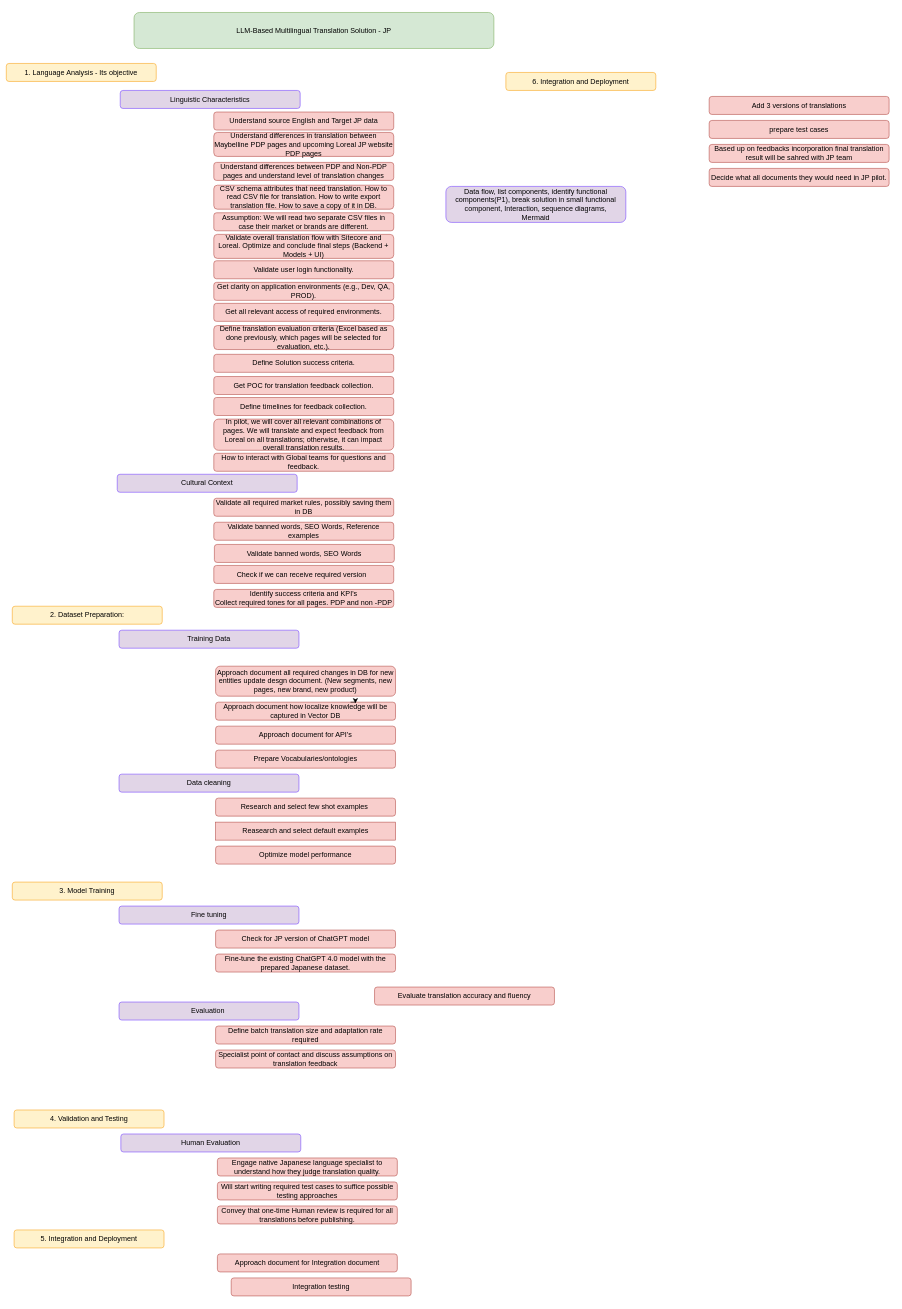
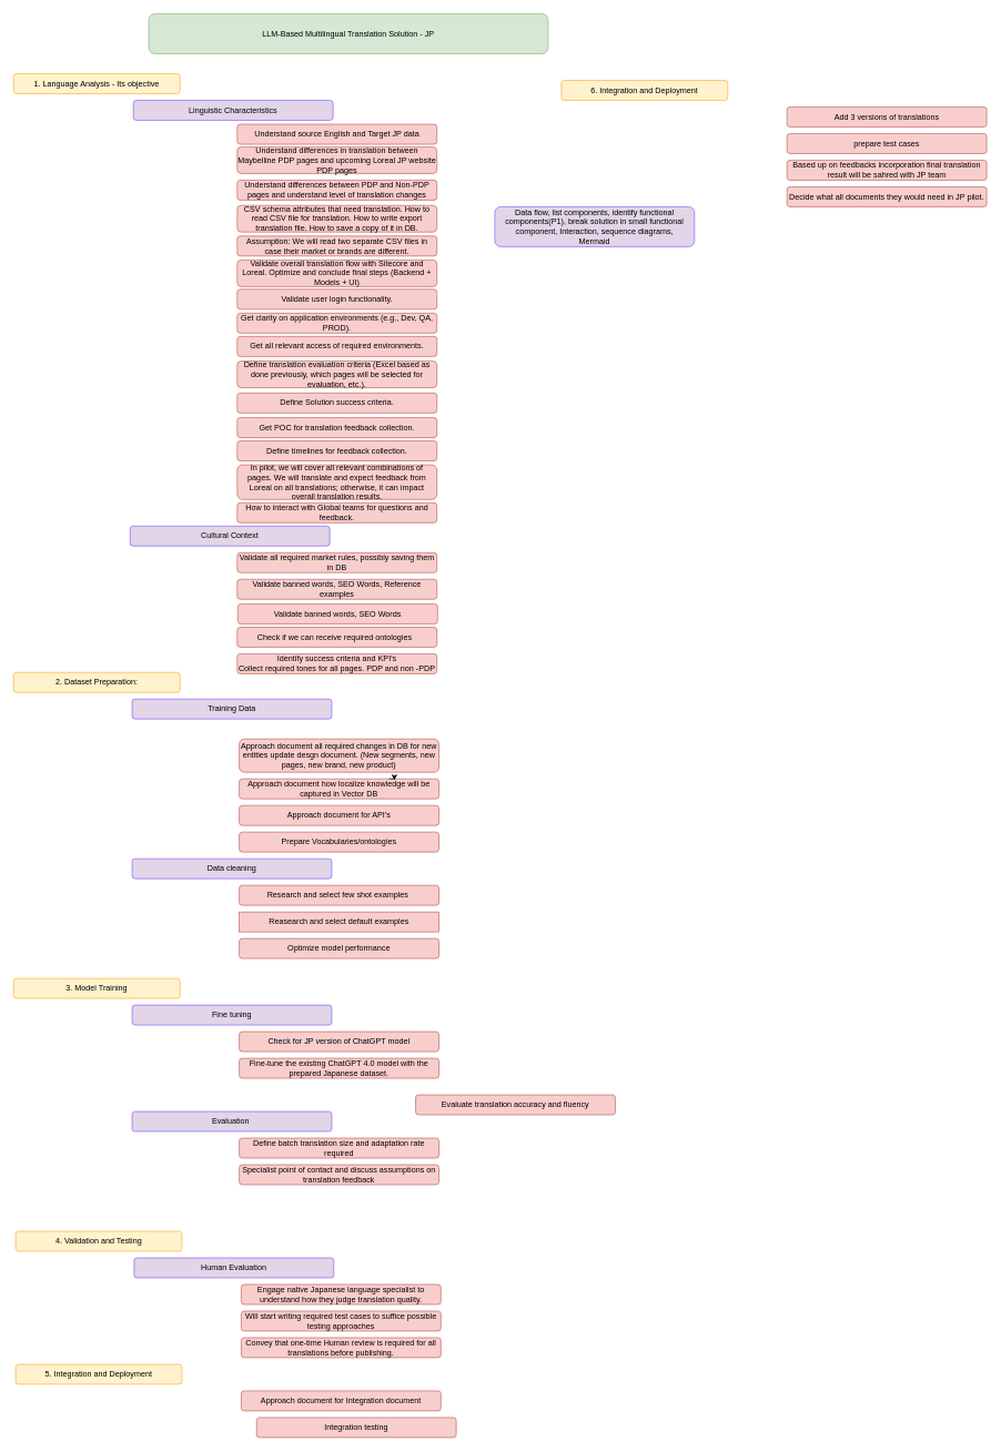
  <mxCell id="0" />
  <mxCell id="1" parent="0" />
  <mxCell id="2" value="LLM-Based Multilingual Translation Solution - JP" style="rounded=1;whiteSpace=wrap;html=1;fillColor=#D5E8D4;strokeColor=#82B366;" vertex="1" parent="1"><mxGeometry x="223" y="20" width="600" height="60" as="geometry" /></mxCell>
- <mxCell id="3" value="1. Language Analysis - Its objective" style="rounded=1;whiteSpace=wrap;html=1;fillColor=#FFF2CC;strokeColor=#F9A825;" vertex="1" parent="1"><mxGeometry x="10" y="105" width="250" height="30" as="geometry" /></mxCell>
+ <mxCell id="3" value="1. Language Analysis - Its objective" style="rounded=1;whiteSpace=wrap;html=1;fillColor=#FFF2CC;strokeColor=#F9A825;" vertex="1" parent="1"><mxGeometry x="20" y="110" width="250" height="30" as="geometry" /></mxCell>
  <mxCell id="4" value="Linguistic Characteristics" style="rounded=1;whiteSpace=wrap;html=1;fillColor=#E1D5E7;strokeColor=#7C4DFF;" vertex="1" parent="1"><mxGeometry x="200" y="150" width="300" height="30" as="geometry" /></mxCell>
  <mxCell id="5" value="Understand source English and Target JP data" style="rounded=1;whiteSpace=wrap;html=1;fillColor=#F8CECC;strokeColor=#B85450;" vertex="1" parent="1"><mxGeometry x="356" y="186" width="300" height="30" as="geometry" /></mxCell>
  <mxCell id="6" value="Understand differences in translation between Maybelline PDP pages and upcoming Loreal JP website PDP pages" style="rounded=1;whiteSpace=wrap;html=1;fillColor=#F8CECC;strokeColor=#B85450;" vertex="1" parent="1"><mxGeometry x="356" y="220" width="300" height="40" as="geometry" /></mxCell>
  <mxCell id="7" value="Understand differences between PDP and Non-PDP pages and understand level of translation changes" style="rounded=1;whiteSpace=wrap;html=1;fillColor=#F8CECC;strokeColor=#B85450;" vertex="1" parent="1"><mxGeometry x="356" y="270" width="300" height="30" as="geometry" /></mxCell>
  <mxCell id="8" value="CSV schema attributes that need translation. How to read CSV file for translation. How to write export translation file. How to save a copy of it in DB." style="rounded=1;whiteSpace=wrap;html=1;fillColor=#F8CECC;strokeColor=#B85450;" vertex="1" parent="1"><mxGeometry x="356" y="308" width="300" height="40" as="geometry" /></mxCell>
  <mxCell id="9" value="Assumption: We will read two separate CSV files in case their market or brands are different." style="rounded=1;whiteSpace=wrap;html=1;fillColor=#F8CECC;strokeColor=#B85450;" vertex="1" parent="1"><mxGeometry x="356" y="354" width="300" height="30" as="geometry" /></mxCell>
  <mxCell id="10" value="Validate overall translation flow with Sitecore and Loreal. Optimize and conclude final steps (Backend + Models + UI)" style="rounded=1;whiteSpace=wrap;html=1;fillColor=#F8CECC;strokeColor=#B85450;" vertex="1" parent="1"><mxGeometry x="356" y="390" width="300" height="40" as="geometry" /></mxCell>
  <mxCell id="11" value="Validate user login functionality." style="rounded=1;whiteSpace=wrap;html=1;fillColor=#F8CECC;strokeColor=#B85450;" vertex="1" parent="1"><mxGeometry x="356" y="434" width="300" height="30" as="geometry" /></mxCell>
  <mxCell id="12" value="Get clarity on application environments (e.g., Dev, QA, PROD)." style="rounded=1;whiteSpace=wrap;html=1;fillColor=#F8CECC;strokeColor=#B85450;" vertex="1" parent="1"><mxGeometry x="356" y="470" width="300" height="30" as="geometry" /></mxCell>
  <mxCell id="13" value="Get all relevant access of required environments." style="rounded=1;whiteSpace=wrap;html=1;fillColor=#F8CECC;strokeColor=#B85450;" vertex="1" parent="1"><mxGeometry x="356" y="505" width="300" height="30" as="geometry" /></mxCell>
  <mxCell id="14" value="Define translation evaluation criteria (Excel based as done previously, which pages will be selected for evaluation, etc.)." style="rounded=1;whiteSpace=wrap;html=1;fillColor=#F8CECC;strokeColor=#B85450;" vertex="1" parent="1"><mxGeometry x="356" y="542" width="300" height="40" as="geometry" /></mxCell>
  <mxCell id="15" value="Define Solution success criteria." style="rounded=1;whiteSpace=wrap;html=1;fillColor=#F8CECC;strokeColor=#B85450;" vertex="1" parent="1"><mxGeometry x="356" y="590" width="300" height="30" as="geometry" /></mxCell>
  <mxCell id="16" value="Get POC for translation feedback collection." style="rounded=1;whiteSpace=wrap;html=1;fillColor=#F8CECC;strokeColor=#B85450;" vertex="1" parent="1"><mxGeometry x="356" y="627" width="300" height="30" as="geometry" /></mxCell>
  <mxCell id="17" value="Define timelines for feedback collection." style="rounded=1;whiteSpace=wrap;html=1;fillColor=#F8CECC;strokeColor=#B85450;" vertex="1" parent="1"><mxGeometry x="356" y="662" width="300" height="30" as="geometry" /></mxCell>
  <mxCell id="18" value="In pilot, we will cover all relevant combinations of pages. We will translate and expect feedback from Loreal on all translations; otherwise, it can impact overall translation results." style="rounded=1;whiteSpace=wrap;html=1;fillColor=#F8CECC;strokeColor=#B85450;" vertex="1" parent="1"><mxGeometry x="356" y="698" width="300" height="52" as="geometry" /></mxCell>
  <mxCell id="19" value="How to interact with Global teams for questions and feedback." style="rounded=1;whiteSpace=wrap;html=1;fillColor=#F8CECC;strokeColor=#B85450;" vertex="1" parent="1"><mxGeometry x="356" y="755" width="300" height="30" as="geometry" /></mxCell>
  <mxCell id="20" value="Cultural Context" style="rounded=1;whiteSpace=wrap;html=1;fillColor=#E1D5E7;strokeColor=#7C4DFF;" vertex="1" parent="1"><mxGeometry x="195" y="790" width="300" height="30" as="geometry" /></mxCell>
  <mxCell id="21" value="Validate all required market rules, possibly saving them in DB" style="rounded=1;whiteSpace=wrap;html=1;fillColor=#F8CECC;strokeColor=#B85450;" vertex="1" parent="1"><mxGeometry x="356" y="830" width="300" height="30" as="geometry" /></mxCell>
  <mxCell id="22" value="Validate banned words, SEO Words, Reference examples" style="rounded=1;whiteSpace=wrap;html=1;fillColor=#F8CECC;strokeColor=#B85450;" vertex="1" parent="1"><mxGeometry x="356" y="870" width="300" height="30" as="geometry" /></mxCell>
- <mxCell id="23" value="Check if we can receive required version&amp;nbsp;&amp;nbsp;" style="rounded=1;whiteSpace=wrap;html=1;fillColor=#F8CECC;strokeColor=#B85450;" vertex="1" parent="1"><mxGeometry x="356" y="942" width="300" height="30" as="geometry" /></mxCell>
+ <mxCell id="23" value="Check if we can receive required ontologies&amp;nbsp;&amp;nbsp;" style="rounded=1;whiteSpace=wrap;html=1;fillColor=#F8CECC;strokeColor=#B85450;" vertex="1" parent="1"><mxGeometry x="356" y="942" width="300" height="30" as="geometry" /></mxCell>
  <mxCell id="24" value="Identify success criteria and KPI's&lt;div&gt;Collect required tones for all pages. PDP and non -PDP&lt;br&gt;&lt;/div&gt;" style="rounded=1;whiteSpace=wrap;html=1;fillColor=#F8CECC;strokeColor=#B85450;" vertex="1" parent="1"><mxGeometry x="356" y="982" width="300" height="30" as="geometry" /></mxCell>
  <mxCell id="25" value="2. Dataset Preparation:" style="rounded=1;whiteSpace=wrap;html=1;fillColor=#FFF2CC;strokeColor=#F9A825;" vertex="1" parent="1"><mxGeometry x="20" y="1010" width="250" height="30" as="geometry" /></mxCell>
  <mxCell id="26" value="Training Data" style="rounded=1;whiteSpace=wrap;html=1;fillColor=#E1D5E7;strokeColor=#7C4DFF;" vertex="1" parent="1"><mxGeometry x="198" y="1050" width="300" height="30" as="geometry" /></mxCell>
  <mxCell id="27" value="Approach document all required changes in DB for new entities update desgn document. (New segments, new pages, new brand, new product)" style="rounded=1;whiteSpace=wrap;html=1;fillColor=#F8CECC;strokeColor=#B85450;" vertex="1" parent="1"><mxGeometry x="359" y="1110" width="300" height="50" as="geometry" /></mxCell>
  <mxCell id="28" value="Approach document how localize knowledge will be captured in Vector DB" style="rounded=1;whiteSpace=wrap;html=1;fillColor=#F8CECC;strokeColor=#B85450;" vertex="1" parent="1"><mxGeometry x="359" y="1170" width="300" height="30" as="geometry" /></mxCell>
  <mxCell id="29" value="Approach document for API's" style="rounded=1;whiteSpace=wrap;html=1;fillColor=#F8CECC;strokeColor=#B85450;" vertex="1" parent="1"><mxGeometry x="359" y="1210" width="300" height="30" as="geometry" /></mxCell>
  <mxCell id="30" value="Prepare Vocabularies/ontologies" style="rounded=1;whiteSpace=wrap;html=1;fillColor=#F8CECC;strokeColor=#B85450;" vertex="1" parent="1"><mxGeometry x="359" y="1250" width="300" height="30" as="geometry" /></mxCell>
  <mxCell id="31" value="Data cleaning" style="rounded=1;whiteSpace=wrap;html=1;fillColor=#E1D5E7;strokeColor=#7C4DFF;" vertex="1" parent="1"><mxGeometry x="198" y="1290" width="300" height="30" as="geometry" /></mxCell>
  <mxCell id="32" value="Research and select few shot examples&amp;nbsp;" style="rounded=1;whiteSpace=wrap;html=1;fillColor=#F8CECC;strokeColor=#B85450;" vertex="1" parent="1"><mxGeometry x="359" y="1330" width="300" height="30" as="geometry" /></mxCell>
  <mxCell id="33" value="Reasearch and select default examples" style="whiteSpace=wrap;html=1;fillColor=#F8CECC;strokeColor=#B85450;rounded=0;" vertex="1" parent="1"><mxGeometry x="359" y="1370" width="300" height="30" as="geometry" /></mxCell>
  <mxCell id="34" value="Optimize model performance" style="rounded=1;whiteSpace=wrap;html=1;fillColor=#F8CECC;strokeColor=#B85450;" vertex="1" parent="1"><mxGeometry x="359" y="1410" width="300" height="30" as="geometry" /></mxCell>
  <mxCell id="35" value="3. Model Training" style="rounded=1;whiteSpace=wrap;html=1;fillColor=#FFF2CC;strokeColor=#F9A825;" vertex="1" parent="1"><mxGeometry x="20" y="1470" width="250" height="30" as="geometry" /></mxCell>
  <mxCell id="36" value="Fine tuning" style="rounded=1;whiteSpace=wrap;html=1;fillColor=#E1D5E7;strokeColor=#7C4DFF;" vertex="1" parent="1"><mxGeometry x="198" y="1510" width="300" height="30" as="geometry" /></mxCell>
  <mxCell id="37" value="Check for JP version of ChatGPT model" style="rounded=1;whiteSpace=wrap;html=1;fillColor=#F8CECC;strokeColor=#B85450;" vertex="1" parent="1"><mxGeometry x="359" y="1550" width="300" height="30" as="geometry" /></mxCell>
  <mxCell id="38" value="Fine-tune the existing ChatGPT 4.0 model with the prepared Japanese dataset." style="rounded=1;whiteSpace=wrap;html=1;fillColor=#F8CECC;strokeColor=#B85450;" vertex="1" parent="1"><mxGeometry x="359" y="1590" width="300" height="30" as="geometry" /></mxCell>
  <mxCell id="39" value="Evaluate translation accuracy and fluency" style="rounded=1;whiteSpace=wrap;html=1;fillColor=#F8CECC;strokeColor=#B85450;" vertex="1" parent="1"><mxGeometry x="624" y="1645" width="300" height="30" as="geometry" /></mxCell>
  <mxCell id="40" value="Evaluation&amp;nbsp;" style="rounded=1;whiteSpace=wrap;html=1;fillColor=#E1D5E7;strokeColor=#7C4DFF;" vertex="1" parent="1"><mxGeometry x="198" y="1670" width="300" height="30" as="geometry" /></mxCell>
  <mxCell id="41" value="Define batch translation size and adaptation rate required" style="rounded=1;whiteSpace=wrap;html=1;fillColor=#F8CECC;strokeColor=#B85450;" vertex="1" parent="1"><mxGeometry x="359" y="1710" width="300" height="30" as="geometry" /></mxCell>
  <mxCell id="42" value="Specialist point of contact and discuss assumptions on translation feedback" style="rounded=1;whiteSpace=wrap;html=1;fillColor=#F8CECC;strokeColor=#B85450;" vertex="1" parent="1"><mxGeometry x="359" y="1750" width="300" height="30" as="geometry" /></mxCell>
  <mxCell id="43" value="4. Validation and Testing" style="rounded=1;whiteSpace=wrap;html=1;fillColor=#FFF2CC;strokeColor=#F9A825;" vertex="1" parent="1"><mxGeometry y="1850" width="250" height="30" as="geometry" x="23" /></mxCell>
  <mxCell id="44" value="Human Evaluation" style="rounded=1;whiteSpace=wrap;html=1;fillColor=#E1D5E7;strokeColor=#7C4DFF;" vertex="1" parent="1"><mxGeometry x="201" y="1890" width="300" height="30" as="geometry" /></mxCell>
  <mxCell id="45" value="Engage native Japanese language specialist to understand how they judge translation quality." style="rounded=1;whiteSpace=wrap;html=1;fillColor=#F8CECC;strokeColor=#B85450;" vertex="1" parent="1"><mxGeometry x="362" y="1930" width="300" height="30" as="geometry" /></mxCell>
  <mxCell id="46" value="Will start writing required test cases to suffice possible testing approaches" style="rounded=1;whiteSpace=wrap;html=1;fillColor=#F8CECC;strokeColor=#B85450;" vertex="1" parent="1"><mxGeometry x="362" y="1970" width="300" height="30" as="geometry" /></mxCell>
  <mxCell id="47" value="Convey that one-time Human review is required for all translations before publishing." style="rounded=1;whiteSpace=wrap;html=1;fillColor=#F8CECC;strokeColor=#B85450;" vertex="1" parent="1"><mxGeometry x="362" y="2010" width="300" height="30" as="geometry" /></mxCell>
  <mxCell id="48" value="Approach document for Integration document" style="rounded=1;whiteSpace=wrap;html=1;fillColor=#F8CECC;strokeColor=#B85450;" vertex="1" parent="1"><mxGeometry x="362" y="2090" width="300" height="30" as="geometry" /></mxCell>
  <mxCell id="49" value="Integration testing" style="rounded=1;whiteSpace=wrap;html=1;fillColor=#F8CECC;strokeColor=#B85450;" vertex="1" parent="1"><mxGeometry x="385" y="2130" width="300" height="30" as="geometry" /></mxCell>
  <mxCell id="50" value="Validate banned words, SEO Words" style="rounded=1;whiteSpace=wrap;html=1;fillColor=#F8CECC;strokeColor=#B85450;" vertex="1" parent="1"><mxGeometry x="357" y="907" width="300" height="30" as="geometry" /></mxCell>
  <mxCell id="51" style="edgeStyle=orthogonalEdgeStyle;rounded=0;orthogonalLoop=1;jettySize=auto;html=1;exitX=0.75;exitY=0;exitDx=0;exitDy=0;entryX=0.777;entryY=0.067;entryDx=0;entryDy=0;entryPerimeter=0;" edge="1" parent="1" source="28" target="28"><mxGeometry relative="1" as="geometry" /></mxCell>
  <mxCell id="52" value="5. Integration and Deployment" style="rounded=1;whiteSpace=wrap;html=1;fillColor=#FFF2CC;strokeColor=#F9A825;" vertex="1" parent="1"><mxGeometry y="2050" width="250" height="30" as="geometry" x="23" /></mxCell>
  <mxCell id="53" value="Add 3 versions of translations" style="rounded=1;whiteSpace=wrap;html=1;fillColor=#F8CECC;strokeColor=#B85450;" vertex="1" parent="1"><mxGeometry x="1182" y="160" width="300" height="30" as="geometry" /></mxCell>
  <mxCell id="54" value="prepare test cases" style="rounded=1;whiteSpace=wrap;html=1;fillColor=#F8CECC;strokeColor=#B85450;" vertex="1" parent="1"><mxGeometry x="1182" y="200" width="300" height="30" as="geometry" /></mxCell>
  <mxCell id="55" value="6. Integration and Deployment" style="rounded=1;whiteSpace=wrap;html=1;fillColor=#FFF2CC;strokeColor=#F9A825;" vertex="1" parent="1"><mxGeometry x="843" y="120" width="250" height="30" as="geometry" /></mxCell>
  <mxCell id="56" value="Based up on feedbacks incorporation final translation result will be sahred with JP team" style="rounded=1;whiteSpace=wrap;html=1;fillColor=#F8CECC;strokeColor=#B85450;" vertex="1" parent="1"><mxGeometry x="1182" y="240" width="300" height="30" as="geometry" /></mxCell>
  <mxCell id="57" value="Decide what all documents they would need in JP pilot." style="rounded=1;whiteSpace=wrap;html=1;fillColor=#F8CECC;strokeColor=#B85450;" vertex="1" parent="1"><mxGeometry x="1182" y="280" width="300" height="30" as="geometry" /></mxCell>
  <mxCell id="58" value="Data flow, list components, identify functional components(P1), break solution in small functional component, Interaction, sequence diagrams,&lt;br&gt;Mermaid" style="rounded=1;whiteSpace=wrap;html=1;fillColor=#E1D5E7;strokeColor=#7C4DFF;" vertex="1" parent="1"><mxGeometry x="743" y="310" width="300" height="60" as="geometry" /></mxCell>
